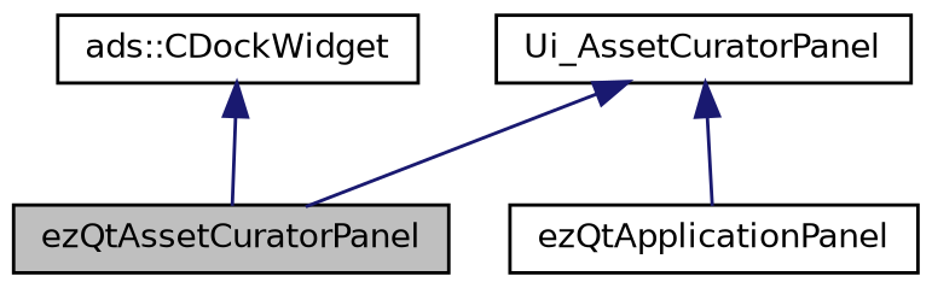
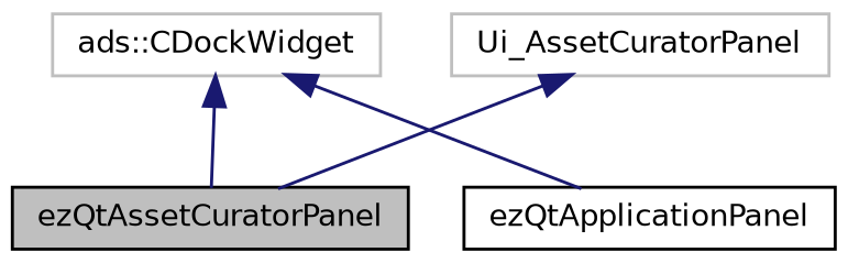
  digraph {
    node [color=black fillcolor=white fontname=Helvetica fontsize=10 shape=record style=filled]
    edge [color=midnightblue dir=back fontname=Helvetica fontsize=10 labelfontname=Helvetica labelfontsize=10 style=solid]
    n1 [fillcolor=grey75 fontcolor=black height=0.2 label=ezQtAssetCuratorPanel width=0.4]
    n2 [height=0.2 label=ezQtApplicationPanel width=0.4]
-   n3 [height=0.2 label="ads::CDockWidget" width=0.4]
-   n4 [height=0.2 label=Ui_AssetCuratorPanel width=0.4]
+   n3 [color=grey75 height=0.2 label="ads::CDockWidget" width=0.4]
+   n4 [color=grey75 height=0.2 label=Ui_AssetCuratorPanel width=0.4]
    n3 -> n1
-   n4 -> n2
+   n3 -> n2
    n4 -> n1
  }
